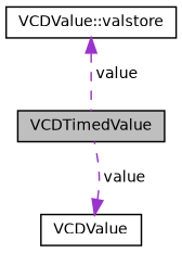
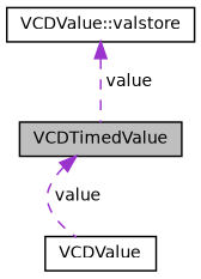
  digraph {
    node [color=black fillcolor=white fontname=Helvetica fontsize=10 shape=record style=filled]
    edge [color=darkorchid3 dir=back fontname=Helvetica fontsize=10 labelfontname=Helvetica labelfontsize=10 style=dashed]
    n1 [fillcolor=grey75 fontcolor=black height=0.2 label=VCDTimedValue width=0.4]
    n2 [height=0.2 label=VCDValue width=0.4]
    n3 [height=0.2 label="VCDValue::valstore" width=0.4]
-   n2 -> n1 [label=" value"]
+   n1 -> n2 [label=" value"]
    n3 -> n1 [label=" value"]
  }
